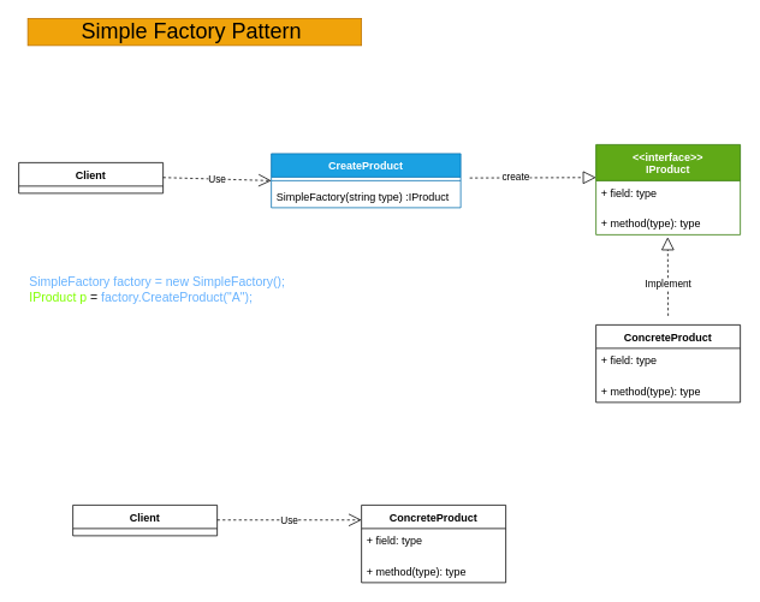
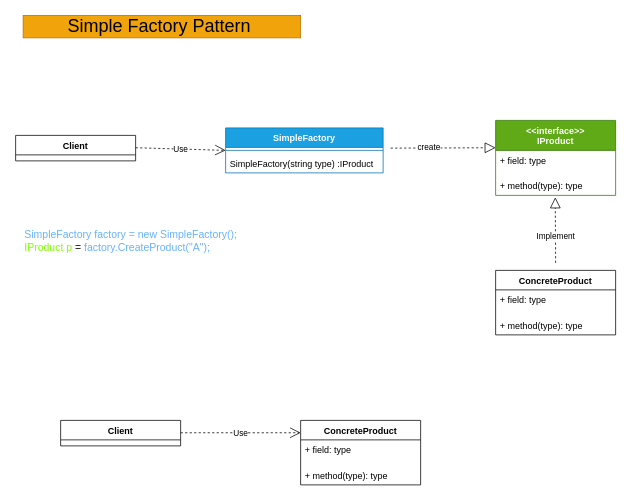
  <mxCell id="0" />
  <mxCell id="1" parent="0" />
  <mxCell id="2" value="ConcreteProduct" style="swimlane;fontStyle=1;align=center;verticalAlign=top;childLayout=stackLayout;horizontal=1;startSize=26;horizontalStack=0;resizeParent=1;resizeParentMax=0;resizeLast=0;collapsible=1;marginBottom=0;movable=1;resizable=1;rotatable=1;deletable=1;editable=1;connectable=1;container=0;" parent="1" vertex="1"><mxGeometry x="660" y="360" width="160" height="86" as="geometry" /></mxCell>
  <mxCell id="3" value="+ method(type): type" style="text;strokeColor=none;fillColor=none;align=left;verticalAlign=top;spacingLeft=4;spacingRight=4;overflow=hidden;rotatable=1;points=[[0,0.5],[1,0.5]];portConstraint=eastwest;movable=1;resizable=1;deletable=1;editable=1;connectable=1;container=0;" parent="1" vertex="1"><mxGeometry x="660" y="420" width="160" height="26" as="geometry" /></mxCell>
  <mxCell id="4" value="&lt;font style=&quot;font-size: 24px;&quot;&gt;Simple Factory Pattern&amp;nbsp;&lt;/font&gt;" style="text;html=1;strokeColor=#BD7000;fillColor=#f0a30a;align=center;verticalAlign=middle;whiteSpace=wrap;rounded=0;movable=1;resizable=1;rotatable=1;deletable=1;editable=1;connectable=1;fontColor=#000000;container=0;" parent="1" vertex="1"><mxGeometry x="30" y="20" width="370" height="30" as="geometry" /></mxCell>
  <mxCell id="5" value="&lt;span style=&quot;font-family: D-DINExp, &amp;quot;DM Sans&amp;quot;, -apple-system, BlinkMacSystemFont, &amp;quot;Segoe UI&amp;quot;, Roboto, &amp;quot;Helvetica Neue&amp;quot;, Arial, &amp;quot;Noto Sans&amp;quot;, sans-serif, &amp;quot;Apple Color Emoji&amp;quot;, &amp;quot;Segoe UI Emoji&amp;quot;, &amp;quot;Segoe UI Symbol&amp;quot;, &amp;quot;Noto Color Emoji&amp;quot;; font-size: 14px;&quot;&gt;&lt;font color=&quot;#ffffff&quot;&gt;A pattern that provides a way to create objects without specifying the exact class of the object that will be created.&lt;br&gt;&amp;nbsp;It is often used to encapsulate object creation in a single class, making it easier to manage and modify.&lt;/font&gt;&lt;/span&gt;" style="text;html=1;align=left;verticalAlign=middle;resizable=0;points=[];autosize=1;strokeColor=none;fillColor=none;" vertex="1" parent="1"><mxGeometry x="20" y="60" width="730" height="50" as="geometry" /></mxCell>
  <mxCell id="6" value="" style="group" vertex="1" connectable="0" parent="1"><mxGeometry x="20" y="160" width="800" height="260" as="geometry" /></mxCell>
  <mxCell id="7" value="&lt;&lt;interface&gt;&gt;&#10;IProduct" style="swimlane;fontStyle=1;align=center;verticalAlign=top;childLayout=stackLayout;horizontal=1;startSize=40;horizontalStack=0;resizeParent=1;resizeParentMax=0;resizeLast=0;collapsible=1;marginBottom=0;fillColor=#60a917;fontColor=#ffffff;strokeColor=#2D7600;movable=1;resizable=1;rotatable=1;deletable=1;editable=1;connectable=1;container=0;" parent="6" vertex="1"><mxGeometry x="640" width="160" height="100" as="geometry" /></mxCell>
  <mxCell id="8" value="" style="endArrow=block;dashed=1;endFill=0;endSize=12;html=1;entryX=0.497;entryY=1.102;entryDx=0;entryDy=0;entryPerimeter=0;movable=1;resizable=1;rotatable=1;deletable=1;editable=1;connectable=1;" parent="6" target="14" edge="1"><mxGeometry width="160" relative="1" as="geometry"><mxPoint x="720" y="190" as="sourcePoint" /><mxPoint x="720" y="110" as="targetPoint" /></mxGeometry></mxCell>
  <mxCell id="9" value="Implement" style="edgeLabel;html=1;align=center;verticalAlign=middle;resizable=1;points=[];movable=1;rotatable=1;deletable=1;editable=1;connectable=1;container=0;" parent="8" vertex="1" connectable="0"><mxGeometry x="-0.176" relative="1" as="geometry"><mxPoint as="offset" /></mxGeometry></mxCell>
  <mxCell id="10" value="+ field: type" style="text;strokeColor=none;fillColor=none;align=left;verticalAlign=top;spacingLeft=4;spacingRight=4;overflow=hidden;rotatable=1;points=[[0,0.5],[1,0.5]];portConstraint=eastwest;movable=1;resizable=1;deletable=1;editable=1;connectable=1;container=0;" parent="6" vertex="1"><mxGeometry x="640" y="226" width="160" height="26" as="geometry" /></mxCell>
  <mxCell id="11" value="" style="line;strokeWidth=1;fillColor=none;align=left;verticalAlign=middle;spacingTop=-1;spacingLeft=3;spacingRight=3;rotatable=1;labelPosition=right;points=[];portConstraint=eastwest;strokeColor=inherit;movable=1;resizable=1;deletable=1;editable=1;connectable=1;container=0;" parent="6" vertex="1"><mxGeometry x="640" y="252" width="160" height="8" as="geometry" /></mxCell>
  <mxCell id="12" value="+ field: type" style="text;strokeColor=none;fillColor=none;align=left;verticalAlign=top;spacingLeft=4;spacingRight=4;overflow=hidden;rotatable=1;points=[[0,0.5],[1,0.5]];portConstraint=eastwest;movable=1;resizable=1;deletable=1;editable=1;connectable=1;container=0;" parent="6" vertex="1"><mxGeometry x="640" y="40" width="160" height="26" as="geometry" /></mxCell>
  <mxCell id="13" value="" style="line;strokeWidth=1;fillColor=none;align=left;verticalAlign=middle;spacingTop=-1;spacingLeft=3;spacingRight=3;rotatable=1;labelPosition=right;points=[];portConstraint=eastwest;strokeColor=inherit;movable=1;resizable=1;deletable=1;editable=1;connectable=1;container=0;" parent="6" vertex="1"><mxGeometry x="640" y="66" width="160" height="8" as="geometry" /></mxCell>
  <mxCell id="14" value="+ method(type): type" style="text;strokeColor=none;fillColor=none;align=left;verticalAlign=top;spacingLeft=4;spacingRight=4;overflow=hidden;rotatable=1;points=[[0,0.5],[1,0.5]];portConstraint=eastwest;movable=1;resizable=1;deletable=1;editable=1;connectable=1;container=0;" parent="6" vertex="1"><mxGeometry x="640" y="74" width="160" height="26" as="geometry" /></mxCell>
- <mxCell id="15" value="CreateProduct" style="swimlane;fontStyle=1;align=center;verticalAlign=top;childLayout=stackLayout;horizontal=1;startSize=26;horizontalStack=0;resizeParent=1;resizeParentMax=0;resizeLast=0;collapsible=1;marginBottom=0;fillColor=#1ba1e2;fontColor=#ffffff;strokeColor=#006EAF;" parent="6" vertex="1"><mxGeometry x="280" y="10" width="210" height="60" as="geometry" /></mxCell>
+ <mxCell id="15" value="SimpleFactory" style="swimlane;fontStyle=1;align=center;verticalAlign=top;childLayout=stackLayout;horizontal=1;startSize=26;horizontalStack=0;resizeParent=1;resizeParentMax=0;resizeLast=0;collapsible=1;marginBottom=0;fillColor=#1ba1e2;fontColor=#ffffff;strokeColor=#006EAF;" parent="6" vertex="1"><mxGeometry x="280" y="10" width="210" height="60" as="geometry" /></mxCell>
  <mxCell id="16" value="" style="line;strokeWidth=1;fillColor=none;align=left;verticalAlign=middle;spacingTop=-1;spacingLeft=3;spacingRight=3;rotatable=0;labelPosition=right;points=[];portConstraint=eastwest;strokeColor=inherit;" parent="15" vertex="1"><mxGeometry y="26" width="210" height="8" as="geometry" /></mxCell>
  <mxCell id="17" value="SimpleFactory(string type) :IProduct" style="text;strokeColor=none;fillColor=none;align=left;verticalAlign=top;spacingLeft=4;spacingRight=4;overflow=hidden;rotatable=0;points=[[0,0.5],[1,0.5]];portConstraint=eastwest;" parent="15" vertex="1"><mxGeometry y="34" width="210" height="26" as="geometry" /></mxCell>
  <mxCell id="18" value="Client" style="swimlane;fontStyle=1;align=center;verticalAlign=top;childLayout=stackLayout;horizontal=1;startSize=26;horizontalStack=0;resizeParent=1;resizeParentMax=0;resizeLast=0;collapsible=1;marginBottom=0;movable=1;resizable=1;rotatable=1;deletable=1;editable=1;connectable=1;container=0;" parent="6" vertex="1"><mxGeometry y="20" width="160" height="34" as="geometry" /></mxCell>
  <mxCell id="19" value="Use" style="endArrow=open;endSize=12;dashed=1;html=1;movable=1;resizable=1;rotatable=1;deletable=1;editable=1;connectable=1;" parent="6" edge="1"><mxGeometry width="160" relative="1" as="geometry"><mxPoint x="160" y="36.5" as="sourcePoint" /><mxPoint x="280" y="40" as="targetPoint" /></mxGeometry></mxCell>
  <mxCell id="20" value="" style="endArrow=block;dashed=1;endFill=0;endSize=12;html=1;movable=1;resizable=1;rotatable=1;deletable=1;editable=1;connectable=1;" parent="6" edge="1"><mxGeometry width="160" relative="1" as="geometry"><mxPoint x="500" y="37" as="sourcePoint" /><mxPoint x="640" y="36.5" as="targetPoint" /></mxGeometry></mxCell>
  <mxCell id="21" value="create" style="edgeLabel;html=1;align=center;verticalAlign=middle;resizable=1;points=[];movable=1;rotatable=1;deletable=1;editable=1;connectable=1;container=0;" parent="20" vertex="1" connectable="0"><mxGeometry x="-0.271" y="1" relative="1" as="geometry"><mxPoint as="offset" /></mxGeometry></mxCell>
  <mxCell id="22" value="&lt;font style=&quot;font-size: 14px;&quot;&gt;&lt;font color=&quot;#66b2ff&quot;&gt;SimpleFactory factory = new SimpleFactory();&lt;/font&gt;&lt;br&gt;&lt;font color=&quot;#80ff00&quot;&gt;IProduct p&lt;/font&gt; =&lt;font color=&quot;#66b2ff&quot;&gt; factory.CreateProduct(&quot;A&quot;);&lt;/font&gt;&lt;/font&gt;" style="text;html=1;align=left;verticalAlign=middle;resizable=0;points=[];autosize=1;strokeColor=none;fillColor=none;" parent="6" vertex="1"><mxGeometry x="10" y="135" width="310" height="50" as="geometry" /></mxCell>
  <mxCell id="23" value="" style="group" vertex="1" connectable="0" parent="1"><mxGeometry x="50" y="560" width="510" height="86" as="geometry" /></mxCell>
  <mxCell id="24" value="Client" style="swimlane;fontStyle=1;align=center;verticalAlign=top;childLayout=stackLayout;horizontal=1;startSize=26;horizontalStack=0;resizeParent=1;resizeParentMax=0;resizeLast=0;collapsible=1;marginBottom=0;movable=1;resizable=1;rotatable=1;deletable=1;editable=1;connectable=1;container=0;" parent="23" vertex="1"><mxGeometry x="30" width="160" height="34" as="geometry" /></mxCell>
  <mxCell id="25" value="Use" style="endArrow=open;endSize=12;dashed=1;html=1;movable=1;resizable=1;rotatable=1;deletable=1;editable=1;connectable=1;" parent="23" edge="1"><mxGeometry width="160" relative="1" as="geometry"><mxPoint x="190" y="16.5" as="sourcePoint" /><mxPoint x="350" y="16.5" as="targetPoint" /></mxGeometry></mxCell>
  <mxCell id="26" value="ConcreteProduct" style="swimlane;fontStyle=1;align=center;verticalAlign=top;childLayout=stackLayout;horizontal=1;startSize=26;horizontalStack=0;resizeParent=1;resizeParentMax=0;resizeLast=0;collapsible=1;marginBottom=0;movable=1;resizable=1;rotatable=1;deletable=1;editable=1;connectable=1;container=0;" parent="23" vertex="1"><mxGeometry x="350" width="160" height="86" as="geometry" /></mxCell>
  <mxCell id="27" value="" style="line;strokeWidth=1;fillColor=none;align=left;verticalAlign=middle;spacingTop=-1;spacingLeft=3;spacingRight=3;rotatable=1;labelPosition=right;points=[];portConstraint=eastwest;strokeColor=inherit;movable=1;resizable=1;deletable=1;editable=1;connectable=1;container=0;" parent="23" vertex="1"><mxGeometry x="30" y="26" width="160" height="8" as="geometry" /></mxCell>
  <mxCell id="28" value="+ field: type" style="text;strokeColor=none;fillColor=none;align=left;verticalAlign=top;spacingLeft=4;spacingRight=4;overflow=hidden;rotatable=1;points=[[0,0.5],[1,0.5]];portConstraint=eastwest;movable=1;resizable=1;deletable=1;editable=1;connectable=1;container=0;" parent="23" vertex="1"><mxGeometry x="350" y="26" width="160" height="26" as="geometry" /></mxCell>
  <mxCell id="29" value="" style="line;strokeWidth=1;fillColor=none;align=left;verticalAlign=middle;spacingTop=-1;spacingLeft=3;spacingRight=3;rotatable=1;labelPosition=right;points=[];portConstraint=eastwest;strokeColor=inherit;movable=1;resizable=1;deletable=1;editable=1;connectable=1;container=0;" parent="23" vertex="1"><mxGeometry x="350" y="52" width="160" height="8" as="geometry" /></mxCell>
  <mxCell id="30" value="+ method(type): type" style="text;strokeColor=none;fillColor=none;align=left;verticalAlign=top;spacingLeft=4;spacingRight=4;overflow=hidden;rotatable=1;points=[[0,0.5],[1,0.5]];portConstraint=eastwest;movable=1;resizable=1;deletable=1;editable=1;connectable=1;container=0;" parent="23" vertex="1"><mxGeometry x="350" y="60" width="160" height="26" as="geometry" /></mxCell>
